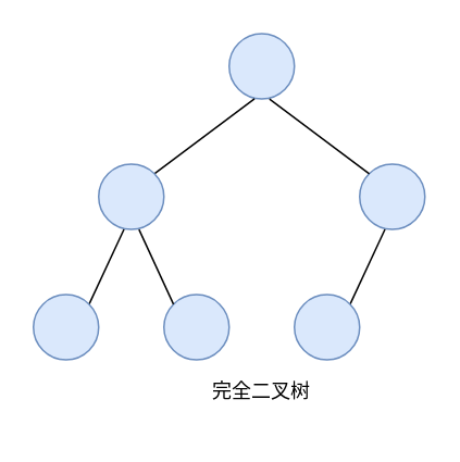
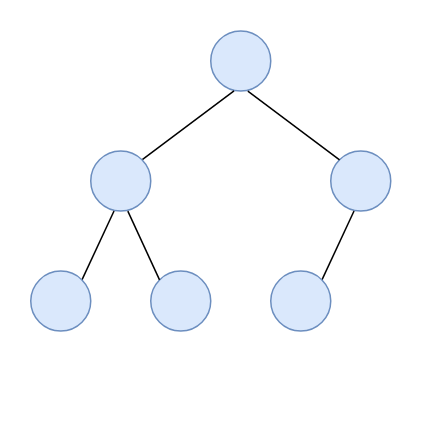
  <mxCell id="0" />
  <mxCell id="1" parent="0" />
  <mxCell id="2" value="" style="ellipse;whiteSpace=wrap;html=1;fillColor=#dae8fc;strokeColor=#6c8ebf;" vertex="1" parent="1"><mxGeometry x="140" y="20" width="40" height="40" as="geometry" /></mxCell>
  <mxCell id="3" value="" style="endArrow=none;html=1;entryX=0.388;entryY=0.998;entryDx=0;entryDy=0;exitX=1;exitY=0;exitDx=0;exitDy=0;entryPerimeter=0;" edge="1" parent="1" source="4" target="2"><mxGeometry width="50" height="50" relative="1" as="geometry"><mxPoint x="130" y="100" as="sourcePoint" /><mxPoint x="200" y="-20" as="targetPoint" /></mxGeometry></mxCell>
  <mxCell id="4" value="" style="ellipse;whiteSpace=wrap;html=1;fillColor=#dae8fc;strokeColor=#6c8ebf;" vertex="1" parent="1"><mxGeometry x="60" y="100" width="40" height="40" as="geometry" /></mxCell>
  <mxCell id="5" value="" style="ellipse;whiteSpace=wrap;html=1;fillColor=#dae8fc;strokeColor=#6c8ebf;" vertex="1" parent="1"><mxGeometry x="220" y="100" width="40" height="40" as="geometry" /></mxCell>
  <mxCell id="6" value="" style="endArrow=none;html=1;exitX=0;exitY=0;exitDx=0;exitDy=0;entryX=0.618;entryY=1.001;entryDx=0;entryDy=0;entryPerimeter=0;" edge="1" parent="1" source="5" target="2"><mxGeometry width="50" height="50" relative="1" as="geometry"><mxPoint x="130" y="110" as="sourcePoint" /><mxPoint x="164" y="59" as="targetPoint" /></mxGeometry></mxCell>
  <mxCell id="7" value="" style="endArrow=none;html=1;entryX=0.388;entryY=0.998;entryDx=0;entryDy=0;exitX=1;exitY=0;exitDx=0;exitDy=0;entryPerimeter=0;" edge="1" parent="1" source="8"><mxGeometry width="50" height="50" relative="1" as="geometry"><mxPoint x="50" y="180.08" as="sourcePoint" /><mxPoint x="75.52" y="140" as="targetPoint" /></mxGeometry></mxCell>
  <mxCell id="8" value="" style="ellipse;whiteSpace=wrap;html=1;fillColor=#dae8fc;strokeColor=#6c8ebf;" vertex="1" parent="1"><mxGeometry x="20" y="180.08" width="40" height="40" as="geometry" /></mxCell>
  <mxCell id="9" value="" style="ellipse;whiteSpace=wrap;html=1;fillColor=#dae8fc;strokeColor=#6c8ebf;" vertex="1" parent="1"><mxGeometry x="100" y="180.08" width="40" height="40" as="geometry" /></mxCell>
  <mxCell id="10" value="" style="endArrow=none;html=1;exitX=0;exitY=0;exitDx=0;exitDy=0;entryX=0.618;entryY=1.001;entryDx=0;entryDy=0;entryPerimeter=0;" edge="1" parent="1" source="9"><mxGeometry width="50" height="50" relative="1" as="geometry"><mxPoint x="50" y="190.08" as="sourcePoint" /><mxPoint x="84.72" y="140.12" as="targetPoint" /></mxGeometry></mxCell>
  <mxCell id="11" value="" style="endArrow=none;html=1;entryX=0.388;entryY=0.998;entryDx=0;entryDy=0;exitX=1;exitY=0;exitDx=0;exitDy=0;entryPerimeter=0;" edge="1" parent="1" source="12"><mxGeometry width="50" height="50" relative="1" as="geometry"><mxPoint x="210" y="180.08" as="sourcePoint" /><mxPoint x="235.52" y="140" as="targetPoint" /></mxGeometry></mxCell>
  <mxCell id="12" value="" style="ellipse;whiteSpace=wrap;html=1;fillColor=#dae8fc;strokeColor=#6c8ebf;" vertex="1" parent="1"><mxGeometry x="180" y="180.08" width="40" height="40" as="geometry" /></mxCell>
- <mxCell id="13" value="完全二叉树" style="text;html=1;strokeColor=none;fillColor=none;align=center;verticalAlign=middle;whiteSpace=wrap;rounded=0;" vertex="1" parent="1"><mxGeometry x="100" y="220.08" width="120" height="40" as="geometry" /></mxCell>
